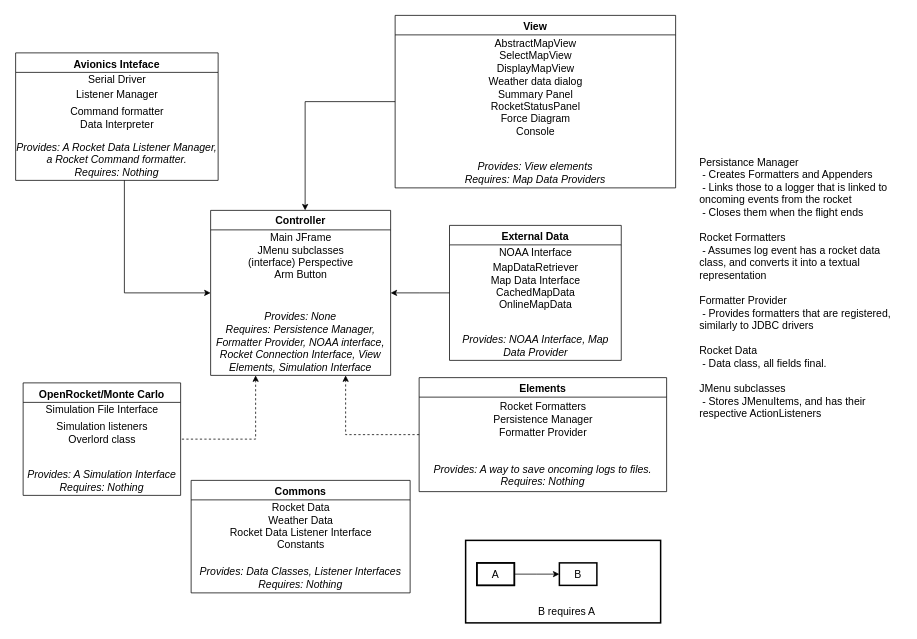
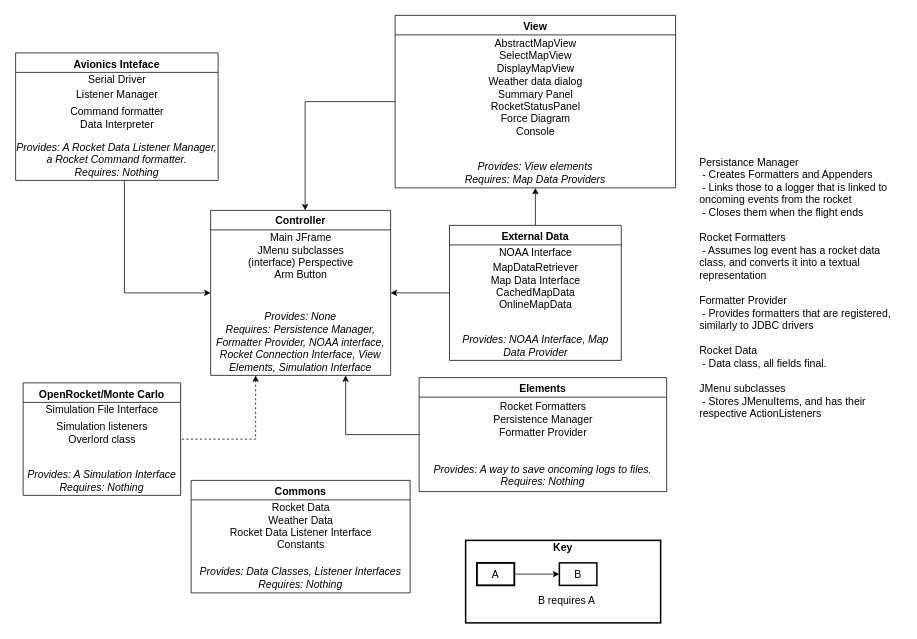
  <mxCell id="0" />
  <mxCell id="1" parent="0" />
  <mxCell id="2" style="edgeStyle=elbowEdgeStyle;rounded=0;orthogonalLoop=1;jettySize=auto;html=1;entryX=0;entryY=0.5;entryDx=0;entryDy=0;startArrow=none;startFill=0;strokeColor=#000000;fontSize=14;exitX=0.5;exitY=1;exitDx=0;exitDy=0;endArrow=classic;endFill=1;" edge="1" parent="1" target="16"><mxGeometry relative="1" as="geometry"><mxPoint x="165" y="240" as="sourcePoint" /><Array as="points"><mxPoint x="165" y="270" /><mxPoint x="140" y="280" /><mxPoint x="170" y="380" /></Array></mxGeometry></mxCell>
  <mxCell id="3" style="edgeStyle=orthogonalEdgeStyle;rounded=0;orthogonalLoop=1;jettySize=auto;html=1;exitX=0.25;exitY=1;exitDx=0;exitDy=0;entryX=1;entryY=0.5;entryDx=0;entryDy=0;startArrow=classic;startFill=1;fontSize=14;endArrow=none;endFill=0;dashed=1;" edge="1" parent="1" source="16" target="19"><mxGeometry relative="1" as="geometry" /></mxCell>
  <mxCell id="4" value="" style="endArrow=none;startArrow=classic;html=1;fontSize=14;entryX=0;entryY=0.5;entryDx=0;entryDy=0;exitX=1;exitY=0.5;exitDx=0;exitDy=0;edgeStyle=elbowEdgeStyle;strokeColor=#000000;rounded=0;startFill=1;endFill=0;" edge="1" parent="1" source="16" target="34"><mxGeometry width="50" height="50" relative="1" as="geometry"><mxPoint x="370" y="430" as="sourcePoint" /><mxPoint x="420" y="380" as="targetPoint" /></mxGeometry></mxCell>
  <mxCell id="5" value="&lt;div&gt;&lt;br&gt;&lt;/div&gt;&lt;div&gt;&lt;br&gt;&lt;/div&gt;&lt;div&gt;Persistance Manager&lt;/div&gt;&lt;div&gt;&amp;nbsp;- Creates Formatters and Appenders&lt;/div&gt;&lt;div&gt;&amp;nbsp;- Links those to a logger that is linked to oncoming events from the rocket&lt;br&gt;&lt;/div&gt;&lt;div&gt;&amp;nbsp;- Closes them when the flight ends&lt;/div&gt;&lt;div&gt;&lt;br&gt;&lt;/div&gt;&lt;div&gt;Rocket Formatters&lt;/div&gt;&lt;div&gt;&amp;nbsp;- Assumes log event has a rocket data class, and converts it into a textual representation&lt;/div&gt;&lt;div&gt;&lt;br&gt;&lt;/div&gt;&lt;div&gt;Formatter Provider&lt;/div&gt;&lt;div&gt;&amp;nbsp;- Provides formatters that are registered, similarly to JDBC drivers&lt;/div&gt;&lt;div&gt;&lt;br&gt;&lt;/div&gt;&lt;div&gt;Rocket Data&lt;/div&gt;&lt;div&gt;&amp;nbsp;- Data class, all fields final. &lt;br&gt;&lt;/div&gt;&lt;div&gt;&lt;br&gt;&lt;/div&gt;&lt;div&gt;JMenu subclasses&lt;/div&gt;&lt;div&gt;&amp;nbsp;- Stores JMenuItems, and has their respective ActionListeners&lt;br&gt;&lt;/div&gt;&lt;div&gt;&lt;br&gt;&lt;/div&gt;" style="text;html=1;strokeColor=none;fillColor=none;align=left;verticalAlign=middle;whiteSpace=wrap;rounded=0;dashed=1;fontSize=14;" vertex="1" parent="1"><mxGeometry x="930" y="150" width="270" height="450" as="geometry" /></mxCell>
  <mxCell id="6" style="edgeStyle=elbowEdgeStyle;rounded=0;orthogonalLoop=1;jettySize=auto;html=1;exitX=0;exitY=0.5;exitDx=0;exitDy=0;startArrow=none;startFill=0;strokeColor=#000000;fontSize=14;endArrow=classic;endFill=1;" edge="1" parent="1" source="28"><mxGeometry relative="1" as="geometry"><mxPoint x="406" y="280" as="targetPoint" /><Array as="points"><mxPoint x="406" y="190" /><mxPoint x="410" y="170" /></Array></mxGeometry></mxCell>
- <mxCell id="8" style="edgeStyle=elbowEdgeStyle;rounded=0;orthogonalLoop=1;jettySize=auto;html=1;exitX=0;exitY=0.5;exitDx=0;exitDy=0;entryX=0.75;entryY=1;entryDx=0;entryDy=0;startArrow=none;startFill=0;strokeColor=#000000;fontSize=14;endArrow=classic;endFill=1;dashed=1;" edge="1" parent="1" source="31" target="16"><mxGeometry relative="1" as="geometry"><Array as="points"><mxPoint x="460" y="530" /><mxPoint x="453" y="560" /></Array></mxGeometry></mxCell>
+ <mxCell id="7" value="" style="endArrow=classic;startArrow=none;html=1;strokeColor=#000000;fontSize=14;entryX=0.5;entryY=1;entryDx=0;entryDy=0;exitX=0.5;exitY=0;exitDx=0;exitDy=0;endFill=1;strokeWidth=1;startFill=0;" edge="1" parent="1" source="34" target="28"><mxGeometry width="50" height="50" relative="1" as="geometry"><mxPoint x="640" y="480" as="sourcePoint" /><mxPoint x="690" y="430" as="targetPoint" /></mxGeometry></mxCell>
+ <mxCell id="8" style="edgeStyle=elbowEdgeStyle;rounded=0;orthogonalLoop=1;jettySize=auto;html=1;exitX=0;exitY=0.5;exitDx=0;exitDy=0;entryX=0.75;entryY=1;entryDx=0;entryDy=0;startArrow=none;startFill=0;strokeColor=#000000;fontSize=14;endArrow=classic;endFill=1;" edge="1" parent="1" source="31" target="16"><mxGeometry relative="1" as="geometry"><Array as="points"><mxPoint x="460" y="530" /><mxPoint x="453" y="560" /></Array></mxGeometry></mxCell>
  <mxCell id="9" value="" style="rounded=0;whiteSpace=wrap;html=1;strokeWidth=2;fillColor=none;fontSize=14;labelBackgroundColor=#ffffff;labelBorderColor=#000000;" vertex="1" parent="1"><mxGeometry x="620" y="720" width="260" height="110" as="geometry" /></mxCell>
+ <mxCell id="10" value="&lt;b&gt;Key&lt;/b&gt;" style="text;html=1;strokeColor=none;fillColor=none;align=center;verticalAlign=middle;whiteSpace=wrap;rounded=0;labelBackgroundColor=#ffffff;fontSize=14;" vertex="1" parent="1"><mxGeometry x="630" y="720" width="240" height="20" as="geometry" /></mxCell>
  <mxCell id="11" value="A" style="rounded=0;whiteSpace=wrap;html=1;labelBackgroundColor=#ffffff;strokeWidth=2;fillColor=none;fontSize=14;" vertex="1" parent="1"><mxGeometry x="635" y="750" width="50" height="30" as="geometry" /></mxCell>
  <mxCell id="12" style="edgeStyle=elbowEdgeStyle;rounded=0;orthogonalLoop=1;jettySize=auto;html=1;exitX=1;exitY=0.5;exitDx=0;exitDy=0;entryX=0;entryY=0.5;entryDx=0;entryDy=0;startArrow=none;startFill=0;endArrow=classic;endFill=1;strokeColor=#000000;strokeWidth=1;fontSize=14;" edge="1" parent="1" source="13" target="14"><mxGeometry relative="1" as="geometry" /></mxCell>
  <mxCell id="13" value="A" style="rounded=0;whiteSpace=wrap;html=1;labelBackgroundColor=#ffffff;strokeWidth=2;fillColor=none;fontSize=14;" vertex="1" parent="1"><mxGeometry x="635" y="750" width="50" height="30" as="geometry" /></mxCell>
  <mxCell id="14" value="B" style="rounded=0;whiteSpace=wrap;html=1;labelBackgroundColor=#ffffff;strokeWidth=2;fillColor=none;fontSize=14;" vertex="1" parent="1"><mxGeometry x="745" y="750" width="50" height="30" as="geometry" /></mxCell>
- <mxCell id="15" value="B requires A" style="text;html=1;strokeColor=none;fillColor=none;align=center;verticalAlign=middle;whiteSpace=wrap;rounded=0;labelBackgroundColor=#ffffff;fontSize=14;" vertex="1" parent="1"><mxGeometry x="650" y="805" width="210" height="20" as="geometry" /></mxCell>
+ <mxCell id="15" value="B requires A" style="text;html=1;strokeColor=none;fillColor=none;align=center;verticalAlign=middle;whiteSpace=wrap;rounded=0;labelBackgroundColor=#ffffff;fontSize=14;" vertex="1" parent="1"><mxGeometry x="650" y="790" width="210" height="20" as="geometry" /></mxCell>
  <mxCell id="16" value="Controller" style="swimlane;fontStyle=1;align=center;verticalAlign=middle;childLayout=stackLayout;horizontal=1;startSize=26;horizontalStack=0;resizeParent=1;resizeLast=0;collapsible=1;marginBottom=0;rounded=0;shadow=0;strokeWidth=1;fontSize=14;" vertex="1" parent="1"><mxGeometry x="280" y="280" width="240" height="220" as="geometry"><mxRectangle x="550" y="140" width="160" height="26" as="alternateBounds" /></mxGeometry></mxCell>
  <mxCell id="17" value="&lt;div&gt;Main JFrame&lt;/div&gt;&lt;div&gt;JMenu subclasses&lt;br&gt;&lt;/div&gt;&lt;div&gt;(interface) Perspective&lt;/div&gt;&lt;div&gt;Arm Button&lt;br&gt;&lt;/div&gt;" style="text;html=1;align=center;verticalAlign=middle;resizable=0;points=[];autosize=1;fontSize=14;" vertex="1" parent="16"><mxGeometry y="26" width="240" height="70" as="geometry" /></mxCell>
  <mxCell id="18" value="Provides: None&lt;br&gt;&lt;i&gt;Requires&lt;/i&gt;: Persistence Manager, Formatter Provider, NOAA interface, Rocket Connection Interface, View Elements, Simulation Interface" style="text;html=1;strokeColor=none;fillColor=none;align=center;verticalAlign=bottom;whiteSpace=wrap;rounded=0;dashed=1;fontSize=14;fontStyle=2" vertex="1" parent="16"><mxGeometry y="96" width="240" height="124" as="geometry" /></mxCell>
  <mxCell id="19" value="OpenRocket/Monte Carlo&#10;" style="swimlane;fontStyle=1;align=center;verticalAlign=top;childLayout=stackLayout;horizontal=1;startSize=26;horizontalStack=0;resizeParent=1;resizeLast=0;collapsible=1;marginBottom=0;rounded=0;shadow=0;strokeWidth=1;fontSize=14;" vertex="1" parent="1"><mxGeometry x="30" y="510" width="210" height="150" as="geometry"><mxRectangle x="130" y="380" width="160" height="26" as="alternateBounds" /></mxGeometry></mxCell>
  <mxCell id="20" value="Simulation File Interface" style="text;html=1;align=center;verticalAlign=middle;resizable=0;points=[];autosize=1;fontSize=14;" vertex="1" parent="19"><mxGeometry y="26" width="210" height="20" as="geometry" /></mxCell>
  <mxCell id="21" value="Simulation listeners&lt;br&gt;&lt;div&gt;Overlord class&lt;/div&gt;" style="text;html=1;align=center;verticalAlign=middle;resizable=0;points=[];autosize=1;fontSize=14;" vertex="1" parent="19"><mxGeometry y="46" width="210" height="40" as="geometry" /></mxCell>
  <mxCell id="22" value="&lt;div&gt;Provides: A Simulation Interface&lt;/div&gt;&lt;div&gt;Requires: Nothing&lt;br&gt;&lt;/div&gt;" style="text;html=1;strokeColor=none;fillColor=none;align=center;verticalAlign=bottom;whiteSpace=wrap;rounded=0;dashed=1;fontSize=14;fontStyle=2" vertex="1" parent="19"><mxGeometry y="86" width="210" height="64" as="geometry" /></mxCell>
  <mxCell id="23" value="Avionics Inteface" style="swimlane;fontStyle=1;align=center;verticalAlign=top;childLayout=stackLayout;horizontal=1;startSize=26;horizontalStack=0;resizeParent=1;resizeLast=0;collapsible=1;marginBottom=0;rounded=0;shadow=0;strokeWidth=1;fontSize=14;" vertex="1" parent="1"><mxGeometry x="20" y="70" width="270" height="170" as="geometry"><mxRectangle x="230" y="140" width="160" height="26" as="alternateBounds" /></mxGeometry></mxCell>
  <mxCell id="24" value="Serial Driver" style="text;html=1;align=center;verticalAlign=middle;resizable=0;points=[];autosize=1;fontSize=14;" vertex="1" parent="23"><mxGeometry y="26" width="270" height="20" as="geometry" /></mxCell>
  <mxCell id="25" value="Listener Manager" style="text;html=1;align=center;verticalAlign=middle;resizable=0;points=[];autosize=1;fontSize=14;" vertex="1" parent="23"><mxGeometry y="46" width="270" height="20" as="geometry" /></mxCell>
  <mxCell id="26" value="&lt;div&gt;Command formatter&lt;br&gt;&lt;/div&gt;&lt;div&gt;Data Interpreter&lt;br&gt;&lt;/div&gt;" style="text;html=1;align=center;verticalAlign=middle;resizable=0;points=[];autosize=1;fontSize=14;" vertex="1" parent="23"><mxGeometry y="66" width="270" height="40" as="geometry" /></mxCell>
  <mxCell id="27" value="&lt;div&gt;Provides: A Rocket Data Listener Manager, a Rocket Command formatter.&lt;/div&gt;&lt;div&gt;&lt;i&gt;Requires&lt;/i&gt;: Nothing&lt;br&gt;&lt;/div&gt;" style="text;html=1;strokeColor=none;fillColor=none;align=center;verticalAlign=bottom;whiteSpace=wrap;rounded=0;dashed=1;fontSize=14;fontStyle=2" vertex="1" parent="23"><mxGeometry y="106" width="270" height="64" as="geometry" /></mxCell>
  <mxCell id="28" value="View" style="swimlane;fontStyle=1;align=center;verticalAlign=top;childLayout=stackLayout;horizontal=1;startSize=26;horizontalStack=0;resizeParent=1;resizeLast=0;collapsible=1;marginBottom=0;rounded=0;shadow=0;strokeWidth=1;fontSize=14;" vertex="1" parent="1"><mxGeometry x="526" y="20" width="374" height="230" as="geometry"><mxRectangle x="550" y="140" width="160" height="26" as="alternateBounds" /></mxGeometry></mxCell>
  <mxCell id="29" value="&lt;div&gt;AbstractMapView&lt;/div&gt;&lt;div&gt;SelectMapView&lt;/div&gt;&lt;div&gt;DisplayMapView&lt;br&gt;&lt;/div&gt;&lt;div&gt;Weather data dialog&lt;br&gt;&lt;/div&gt;Summary Panel&lt;br&gt;RocketStatusPanel&lt;br&gt;Force Diagram&lt;br&gt;Console" style="text;html=1;align=center;verticalAlign=middle;resizable=0;points=[];autosize=1;fontSize=14;" vertex="1" parent="28"><mxGeometry y="26" width="374" height="140" as="geometry" /></mxCell>
  <mxCell id="30" value="Provides: View elements&lt;br&gt;Requires: Map Data Providers" style="text;html=1;strokeColor=none;fillColor=none;align=center;verticalAlign=bottom;whiteSpace=wrap;rounded=0;dashed=1;fontSize=14;fontStyle=2" vertex="1" parent="28"><mxGeometry y="166" width="374" height="64" as="geometry" /></mxCell>
  <mxCell id="31" value="Elements" style="swimlane;fontStyle=1;align=center;verticalAlign=top;childLayout=stackLayout;horizontal=1;startSize=26;horizontalStack=0;resizeParent=1;resizeLast=0;collapsible=1;marginBottom=0;rounded=0;shadow=0;strokeWidth=1;fontSize=14;" vertex="1" parent="1"><mxGeometry x="558" y="503" width="330" height="152" as="geometry"><mxRectangle x="340" y="380" width="170" height="26" as="alternateBounds" /></mxGeometry></mxCell>
  <mxCell id="32" value="&lt;div&gt;Rocket Formatters&lt;/div&gt;&lt;div&gt;Persistence Manager&lt;/div&gt;&lt;div&gt;Formatter Provider&lt;br&gt;&lt;/div&gt;" style="text;html=1;align=center;verticalAlign=middle;resizable=0;points=[];autosize=1;fontSize=14;" vertex="1" parent="31"><mxGeometry y="26" width="330" height="60" as="geometry" /></mxCell>
  <mxCell id="33" value="&lt;div&gt;&lt;i&gt;Provides: A way to save oncoming logs to files.&lt;/i&gt;&lt;/div&gt;&lt;div&gt;&lt;i&gt;Requires: Nothing&lt;/i&gt;&lt;/div&gt;" style="text;html=1;strokeColor=none;fillColor=none;align=center;verticalAlign=bottom;whiteSpace=wrap;rounded=0;dashed=1;fontSize=14;" vertex="1" parent="31"><mxGeometry y="86" width="330" height="64" as="geometry" /></mxCell>
  <mxCell id="34" value="External Data" style="swimlane;fontStyle=1;align=center;verticalAlign=top;childLayout=stackLayout;horizontal=1;startSize=26;horizontalStack=0;resizeParent=1;resizeLast=0;collapsible=1;marginBottom=0;rounded=0;shadow=0;strokeWidth=1;fontSize=14;" vertex="1" parent="1"><mxGeometry x="598.5" y="300" width="229" height="180" as="geometry"><mxRectangle x="550" y="140" width="160" height="26" as="alternateBounds" /></mxGeometry></mxCell>
  <mxCell id="35" value="NOAA Interface" style="text;html=1;align=center;verticalAlign=middle;resizable=0;points=[];autosize=1;fontSize=14;" vertex="1" parent="34"><mxGeometry y="26" width="229" height="20" as="geometry" /></mxCell>
  <mxCell id="36" value="&lt;div&gt;MapDataRetriever&lt;/div&gt;&lt;div&gt;Map Data Interface&lt;br&gt;CachedMapData&lt;br&gt;OnlineMapData&lt;br&gt;&lt;/div&gt;" style="text;html=1;align=center;verticalAlign=middle;resizable=0;points=[];autosize=1;fontSize=14;" vertex="1" parent="34"><mxGeometry y="46" width="229" height="70" as="geometry" /></mxCell>
  <mxCell id="37" value="Provides: NOAA Interface, Map Data Provider" style="text;html=1;strokeColor=none;fillColor=none;align=center;verticalAlign=bottom;whiteSpace=wrap;rounded=0;dashed=1;fontSize=14;fontStyle=2" vertex="1" parent="34"><mxGeometry y="116" width="229" height="64" as="geometry" /></mxCell>
  <mxCell id="38" value="Commons" style="swimlane;fontStyle=1;align=center;verticalAlign=top;childLayout=stackLayout;horizontal=1;startSize=26;horizontalStack=0;resizeParent=1;resizeLast=0;collapsible=1;marginBottom=0;rounded=0;shadow=0;strokeWidth=1;fontSize=14;" vertex="1" parent="1"><mxGeometry x="254" y="640" width="292" height="150" as="geometry"><mxRectangle x="550" y="140" width="160" height="26" as="alternateBounds" /></mxGeometry></mxCell>
  <mxCell id="39" value="&lt;div&gt;Rocket Data&lt;/div&gt;&lt;div&gt;Weather Data&lt;br&gt;Rocket Data Listener Interface&lt;br&gt;Constants&lt;br&gt;&lt;/div&gt;" style="text;html=1;align=center;verticalAlign=middle;resizable=0;points=[];autosize=1;fontSize=14;" vertex="1" parent="38"><mxGeometry y="26" width="292" height="70" as="geometry" /></mxCell>
  <mxCell id="40" value="&lt;div&gt;Provides: Data Classes, Listener Interfaces&lt;/div&gt;&lt;div&gt;Requires: Nothing&lt;/div&gt;" style="text;html=1;strokeColor=none;fillColor=none;align=center;verticalAlign=bottom;whiteSpace=wrap;rounded=0;dashed=1;fontSize=14;fontStyle=2" vertex="1" parent="38"><mxGeometry y="96" width="292" height="54" as="geometry" /></mxCell>
